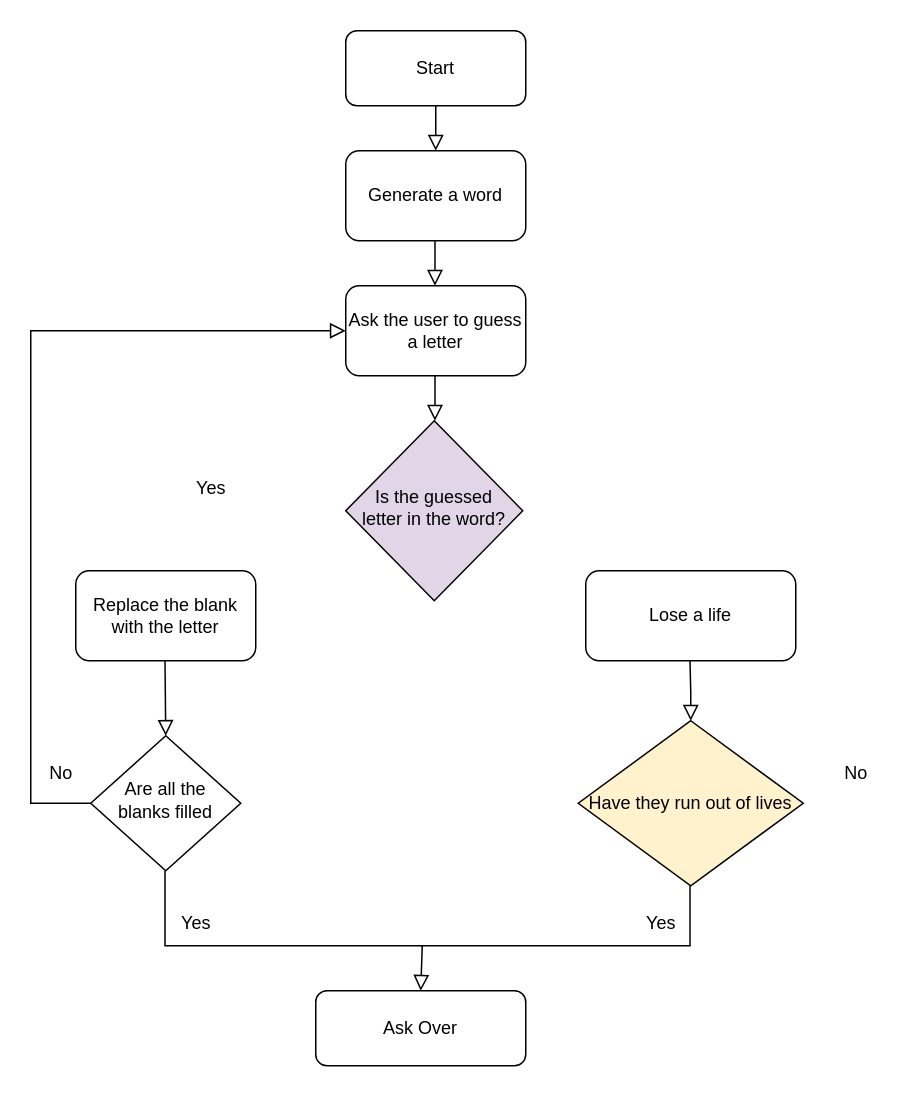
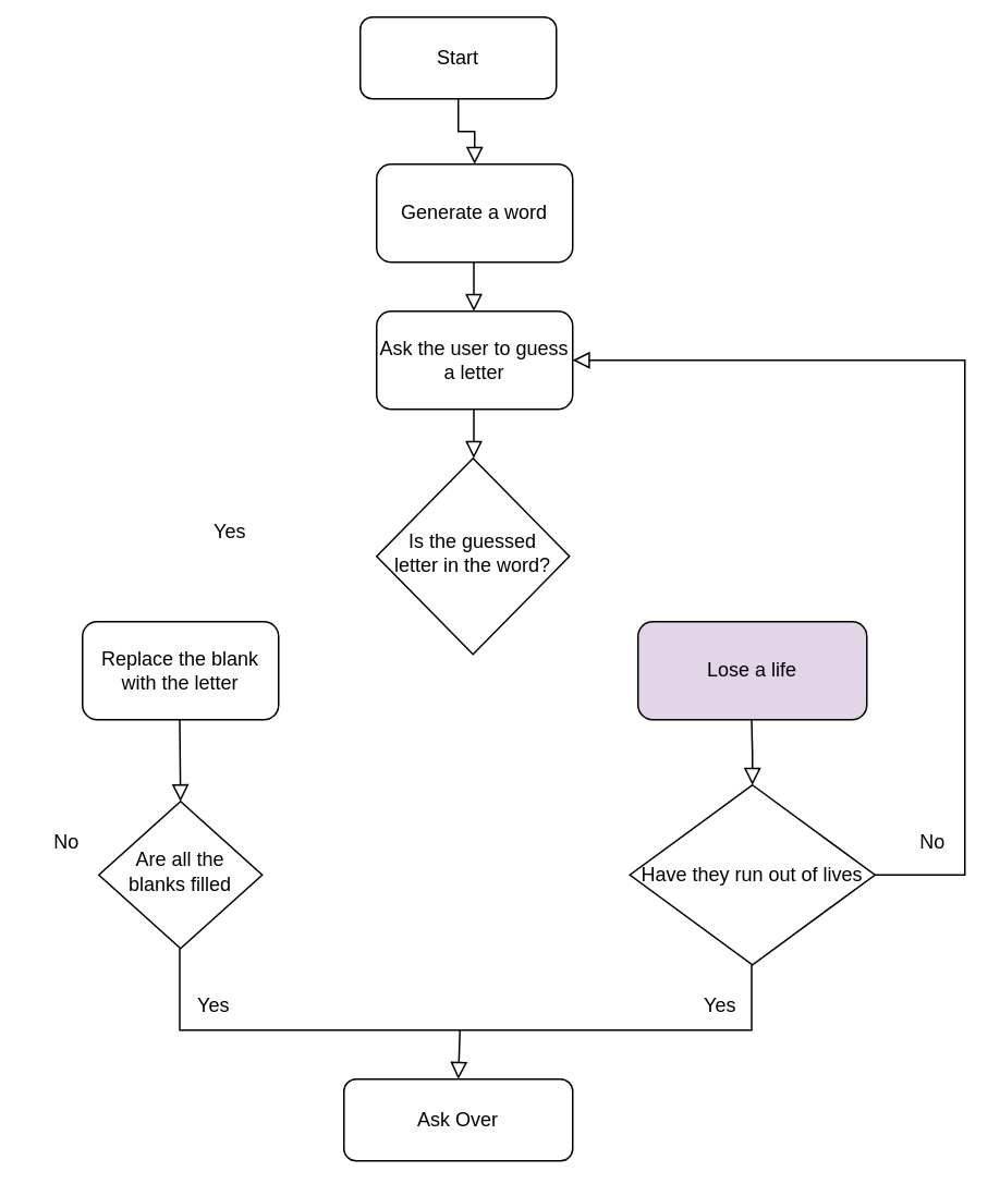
  <mxCell id="0" />
  <mxCell id="1" parent="0" />
  <mxCell id="2" value="" style="rounded=0;html=1;jettySize=auto;orthogonalLoop=1;fontSize=11;endArrow=block;endFill=0;endSize=8;strokeWidth=1;shadow=0;labelBackgroundColor=none;edgeStyle=orthogonalEdgeStyle;entryX=0.5;entryY=0;entryDx=0;entryDy=0;" parent="1" source="3" target="8" edge="1"><mxGeometry relative="1" as="geometry"><mxPoint x="310" y="130" as="targetPoint" /></mxGeometry></mxCell>
- <mxCell id="3" value="Start" style="rounded=1;whiteSpace=wrap;html=1;fontSize=12;glass=0;strokeWidth=1;shadow=0;" parent="1" vertex="1"><mxGeometry x="230" y="20" width="120" height="50" as="geometry" /></mxCell>
- <mxCell id="4" value="Is the guessed letter in the word?" style="rhombus;whiteSpace=wrap;html=1;shadow=0;fontFamily=Helvetica;fontSize=12;align=center;strokeWidth=1;spacing=6;spacingTop=-4;fillColor=#e1d5e7;" parent="1" vertex="1"><mxGeometry x="230" y="280" width="118" height="120" as="geometry" /></mxCell>
- <mxCell id="5" value="Lose a life" style="rounded=1;whiteSpace=wrap;html=1;fontSize=12;glass=0;strokeWidth=1;shadow=0;" parent="1" vertex="1"><mxGeometry x="390" y="380" width="140" height="60" as="geometry" /></mxCell>
+ <mxCell id="3" value="Start" style="rounded=1;whiteSpace=wrap;html=1;fontSize=12;glass=0;strokeWidth=1;shadow=0;" parent="1" vertex="1"><mxGeometry x="220" y="10" width="120" height="50" as="geometry" /></mxCell>
+ <mxCell id="4" value="Is the guessed letter in the word?" style="rhombus;whiteSpace=wrap;html=1;shadow=0;fontFamily=Helvetica;fontSize=12;align=center;strokeWidth=1;spacing=6;spacingTop=-4;" parent="1" vertex="1"><mxGeometry x="230" y="280" width="118" height="120" as="geometry" /></mxCell>
+ <mxCell id="5" value="Lose a life" style="rounded=1;whiteSpace=wrap;html=1;fontSize=12;glass=0;strokeWidth=1;shadow=0;fillColor=#e1d5e7;" parent="1" vertex="1"><mxGeometry x="390" y="380" width="140" height="60" as="geometry" /></mxCell>
  <mxCell id="6" value="Are all the blanks filled" style="rhombus;whiteSpace=wrap;html=1;shadow=0;fontFamily=Helvetica;fontSize=12;align=center;strokeWidth=1;spacing=6;spacingTop=-4;" parent="1" vertex="1"><mxGeometry x="60" y="490" width="100" height="90" as="geometry" /></mxCell>
  <mxCell id="7" value="Ask Over" style="rounded=1;whiteSpace=wrap;html=1;fontSize=12;glass=0;strokeWidth=1;shadow=0;" parent="1" vertex="1"><mxGeometry x="210" y="660" width="140" height="50" as="geometry" /></mxCell>
  <mxCell id="8" value="Generate a word" style="rounded=1;whiteSpace=wrap;html=1;hachureGap=4;" parent="1" vertex="1"><mxGeometry x="230" y="100" width="120" height="60" as="geometry" /></mxCell>
  <mxCell id="9" value="" style="rounded=0;html=1;jettySize=auto;orthogonalLoop=1;fontSize=11;endArrow=block;endFill=0;endSize=8;strokeWidth=1;shadow=0;labelBackgroundColor=none;edgeStyle=orthogonalEdgeStyle;entryX=0.5;entryY=0;entryDx=0;entryDy=0;" parent="1" edge="1"><mxGeometry relative="1" as="geometry"><mxPoint x="289.5" y="160" as="sourcePoint" /><mxPoint x="289.5" y="190" as="targetPoint" /><Array as="points"><mxPoint x="289.5" y="190" /><mxPoint x="289.5" y="190" /></Array></mxGeometry></mxCell>
  <mxCell id="10" value="Ask the user to guess a letter" style="rounded=1;whiteSpace=wrap;html=1;hachureGap=4;" parent="1" vertex="1"><mxGeometry x="230" y="190" width="120" height="60" as="geometry" /></mxCell>
  <mxCell id="11" value="" style="rounded=0;html=1;jettySize=auto;orthogonalLoop=1;fontSize=11;endArrow=block;endFill=0;endSize=8;strokeWidth=1;shadow=0;labelBackgroundColor=none;edgeStyle=orthogonalEdgeStyle;entryX=0.5;entryY=0;entryDx=0;entryDy=0;" parent="1" edge="1"><mxGeometry relative="1" as="geometry"><mxPoint x="289.5" y="250" as="sourcePoint" /><mxPoint x="289.5" y="280" as="targetPoint" /></mxGeometry></mxCell>
  <mxCell id="12" value="Replace the blank with the letter" style="rounded=1;whiteSpace=wrap;html=1;hachureGap=4;" parent="1" vertex="1"><mxGeometry x="50" y="380" width="120" height="60" as="geometry" /></mxCell>
  <mxCell id="13" value="Yes" style="text;html=1;align=center;verticalAlign=middle;resizable=0;points=[];autosize=1;strokeColor=none;fillColor=none;hachureGap=4;" parent="1" vertex="1"><mxGeometry x="120" y="310" width="40" height="30" as="geometry" /></mxCell>
  <mxCell id="14" value="" style="rounded=0;html=1;jettySize=auto;orthogonalLoop=1;fontSize=11;endArrow=block;endFill=0;endSize=8;strokeWidth=1;shadow=0;labelBackgroundColor=none;edgeStyle=orthogonalEdgeStyle;entryX=0.5;entryY=0;entryDx=0;entryDy=0;" parent="1" target="6" edge="1"><mxGeometry relative="1" as="geometry"><mxPoint x="109.5" y="440" as="sourcePoint" /><mxPoint x="109.5" y="470" as="targetPoint" /></mxGeometry></mxCell>
- <mxCell id="15" value="Have they run out of lives" style="rhombus;whiteSpace=wrap;html=1;hachureGap=4;fillColor=#fff2cc;" parent="1" vertex="1"><mxGeometry x="385" y="480" width="150" height="110" as="geometry" /></mxCell>
+ <mxCell id="15" value="Have they run out of lives" style="rhombus;whiteSpace=wrap;html=1;hachureGap=4;" parent="1" vertex="1"><mxGeometry x="385" y="480" width="150" height="110" as="geometry" /></mxCell>
  <mxCell id="16" value="" style="rounded=0;html=1;jettySize=auto;orthogonalLoop=1;fontSize=11;endArrow=block;endFill=0;endSize=8;strokeWidth=1;shadow=0;labelBackgroundColor=none;edgeStyle=orthogonalEdgeStyle;entryX=0.5;entryY=0;entryDx=0;entryDy=0;" parent="1" target="15" edge="1"><mxGeometry relative="1" as="geometry"><mxPoint x="459.5" y="440" as="sourcePoint" /><mxPoint x="459.5" y="470" as="targetPoint" /></mxGeometry></mxCell>
- <mxCell id="17" value="" style="rounded=0;html=1;jettySize=auto;orthogonalLoop=1;fontSize=11;endArrow=block;endFill=0;endSize=8;strokeWidth=1;shadow=0;labelBackgroundColor=none;edgeStyle=orthogonalEdgeStyle;exitX=0;exitY=0.5;exitDx=0;exitDy=0;entryX=0;entryY=0.5;entryDx=0;entryDy=0;" parent="1" source="6" target="10" edge="1"><mxGeometry relative="1" as="geometry"><mxPoint x="20" y="485" as="sourcePoint" /><mxPoint x="210" y="200" as="targetPoint" /><Array as="points"><mxPoint x="20" y="535" /><mxPoint x="20" y="220" /></Array></mxGeometry></mxCell>
  <mxCell id="18" value="No" style="text;html=1;align=center;verticalAlign=middle;resizable=0;points=[];autosize=1;strokeColor=none;fillColor=none;hachureGap=4;" parent="1" vertex="1"><mxGeometry x="20" y="500" width="40" height="30" as="geometry" /></mxCell>
+ <mxCell id="19" value="" style="rounded=0;html=1;jettySize=auto;orthogonalLoop=1;fontSize=11;endArrow=block;endFill=0;endSize=8;strokeWidth=1;shadow=0;labelBackgroundColor=none;edgeStyle=orthogonalEdgeStyle;exitX=1;exitY=0.5;exitDx=0;exitDy=0;entryX=1;entryY=0.5;entryDx=0;entryDy=0;" parent="1" source="15" target="10" edge="1"><mxGeometry relative="1" as="geometry"><mxPoint x="570" y="540" as="sourcePoint" /><mxPoint x="580" y="220" as="targetPoint" /><Array as="points"><mxPoint x="590" y="535" /><mxPoint x="590" y="220" /></Array></mxGeometry></mxCell>
  <mxCell id="20" value="" style="rounded=0;html=1;jettySize=auto;orthogonalLoop=1;fontSize=11;endArrow=block;endFill=0;endSize=8;strokeWidth=1;shadow=0;labelBackgroundColor=none;edgeStyle=orthogonalEdgeStyle;entryX=0.5;entryY=0;entryDx=0;entryDy=0;" parent="1" target="7" edge="1"><mxGeometry relative="1" as="geometry"><mxPoint x="109.5" y="580" as="sourcePoint" /><mxPoint x="281" y="650" as="targetPoint" /><Array as="points"><mxPoint x="110" y="630" /><mxPoint x="281" y="630" /></Array></mxGeometry></mxCell>
  <mxCell id="21" value="" style="endArrow=none;html=1;rounded=0;startSize=14;endSize=14;sourcePerimeterSpacing=8;targetPerimeterSpacing=8;curved=1;" parent="1" edge="1"><mxGeometry width="50" height="50" relative="1" as="geometry"><mxPoint x="459.5" y="630" as="sourcePoint" /><mxPoint x="459.5" y="590" as="targetPoint" /></mxGeometry></mxCell>
  <mxCell id="22" value="" style="endArrow=none;html=1;rounded=0;startSize=14;endSize=14;sourcePerimeterSpacing=8;targetPerimeterSpacing=8;curved=1;" parent="1" edge="1"><mxGeometry width="50" height="50" relative="1" as="geometry"><mxPoint x="280" y="630" as="sourcePoint" /><mxPoint x="460" y="630" as="targetPoint" /></mxGeometry></mxCell>
  <mxCell id="23" value="Yes" style="text;html=1;align=center;verticalAlign=middle;resizable=0;points=[];autosize=1;strokeColor=none;fillColor=none;hachureGap=4;" parent="1" vertex="1"><mxGeometry x="110" y="600" width="40" height="30" as="geometry" /></mxCell>
  <mxCell id="24" value="Yes" style="text;html=1;align=center;verticalAlign=middle;resizable=0;points=[];autosize=1;strokeColor=none;fillColor=none;hachureGap=4;" parent="1" vertex="1"><mxGeometry x="420" y="600" width="40" height="30" as="geometry" /></mxCell>
  <mxCell id="25" value="No" style="text;html=1;align=center;verticalAlign=middle;resizable=0;points=[];autosize=1;strokeColor=none;fillColor=none;" vertex="1" parent="1"><mxGeometry x="550" y="500" width="40" height="30" as="geometry" /></mxCell>
